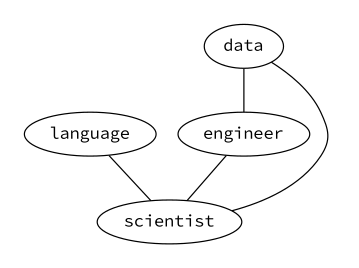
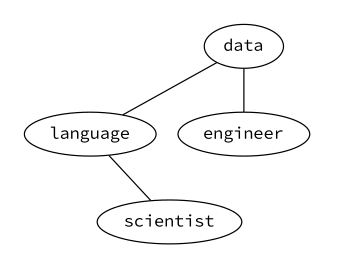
  graph {
    fontname="Source Code Pro"
    node [fontname="Source Code Pro"]
    edge [fontname="Source Code Pro"]
    language
    engineer
    scientist
    data
    subgraph cluster_1 {
      style=invis
      language
      engineer
      scientist
      data
    }
    language -- scientist
-   scientist -- engineer [constraint=false]
    data -- engineer
-   data -- scientist
+   data -- language
  }
